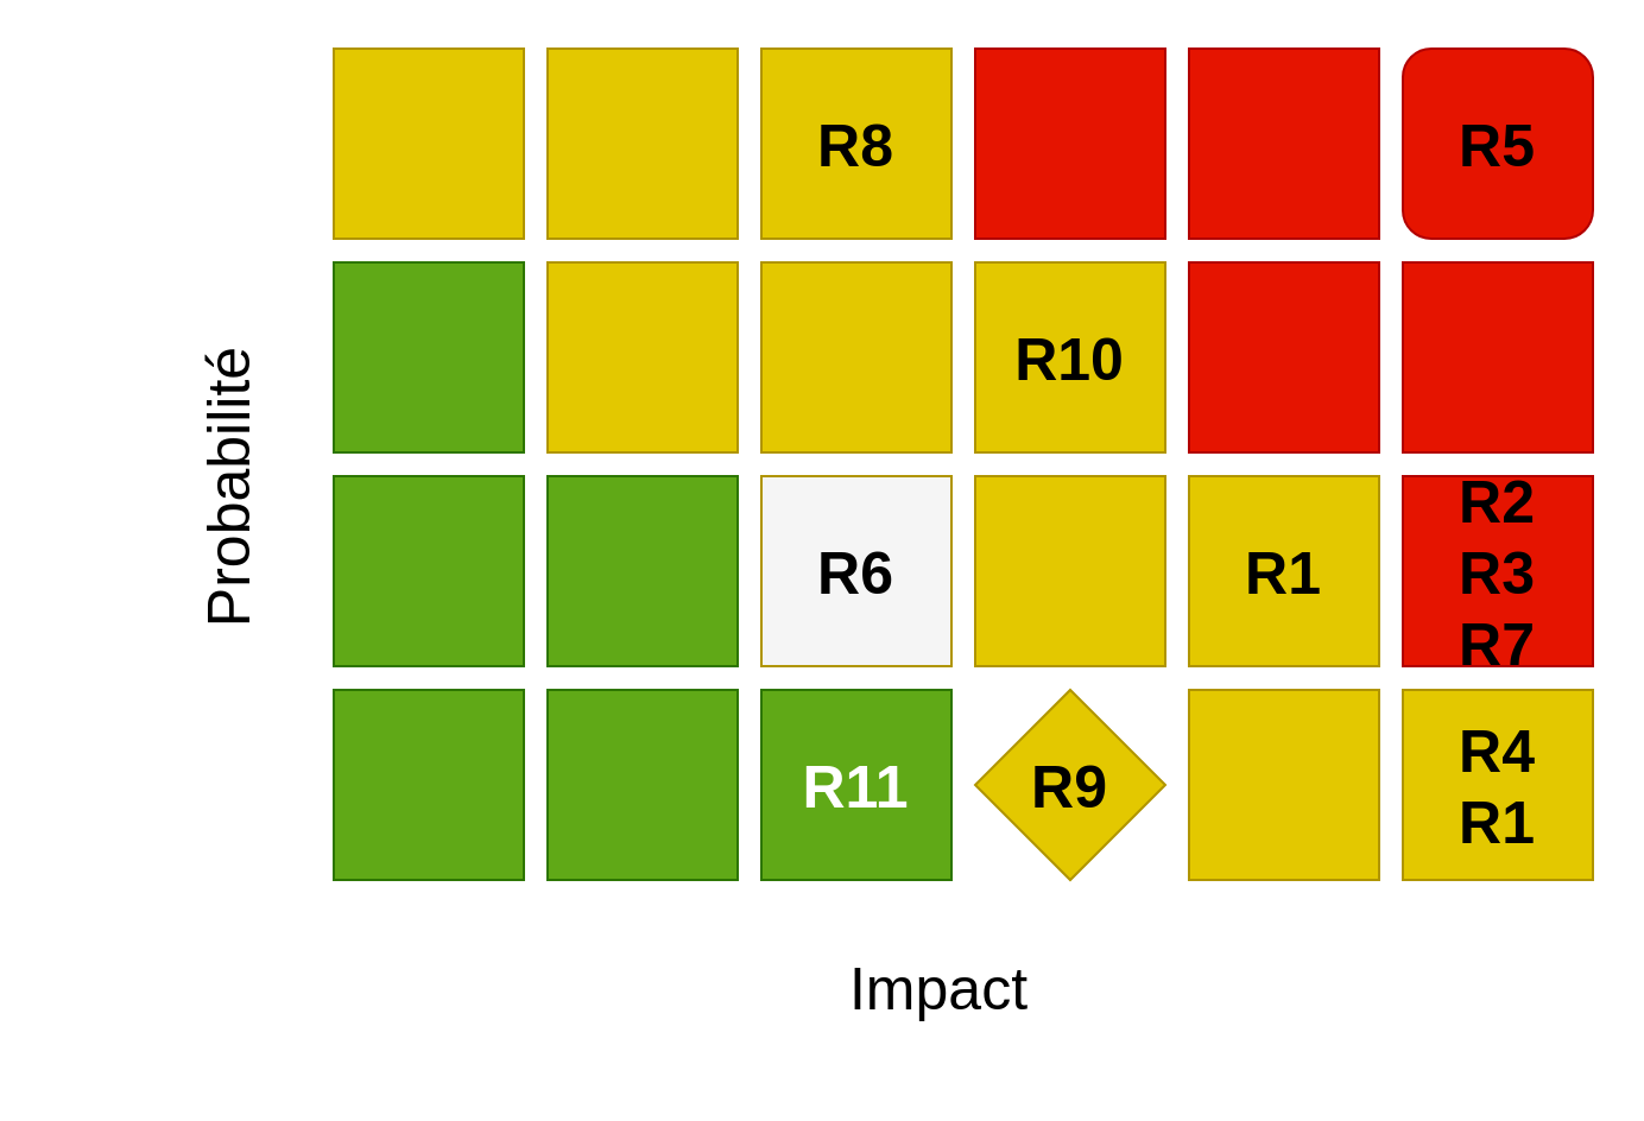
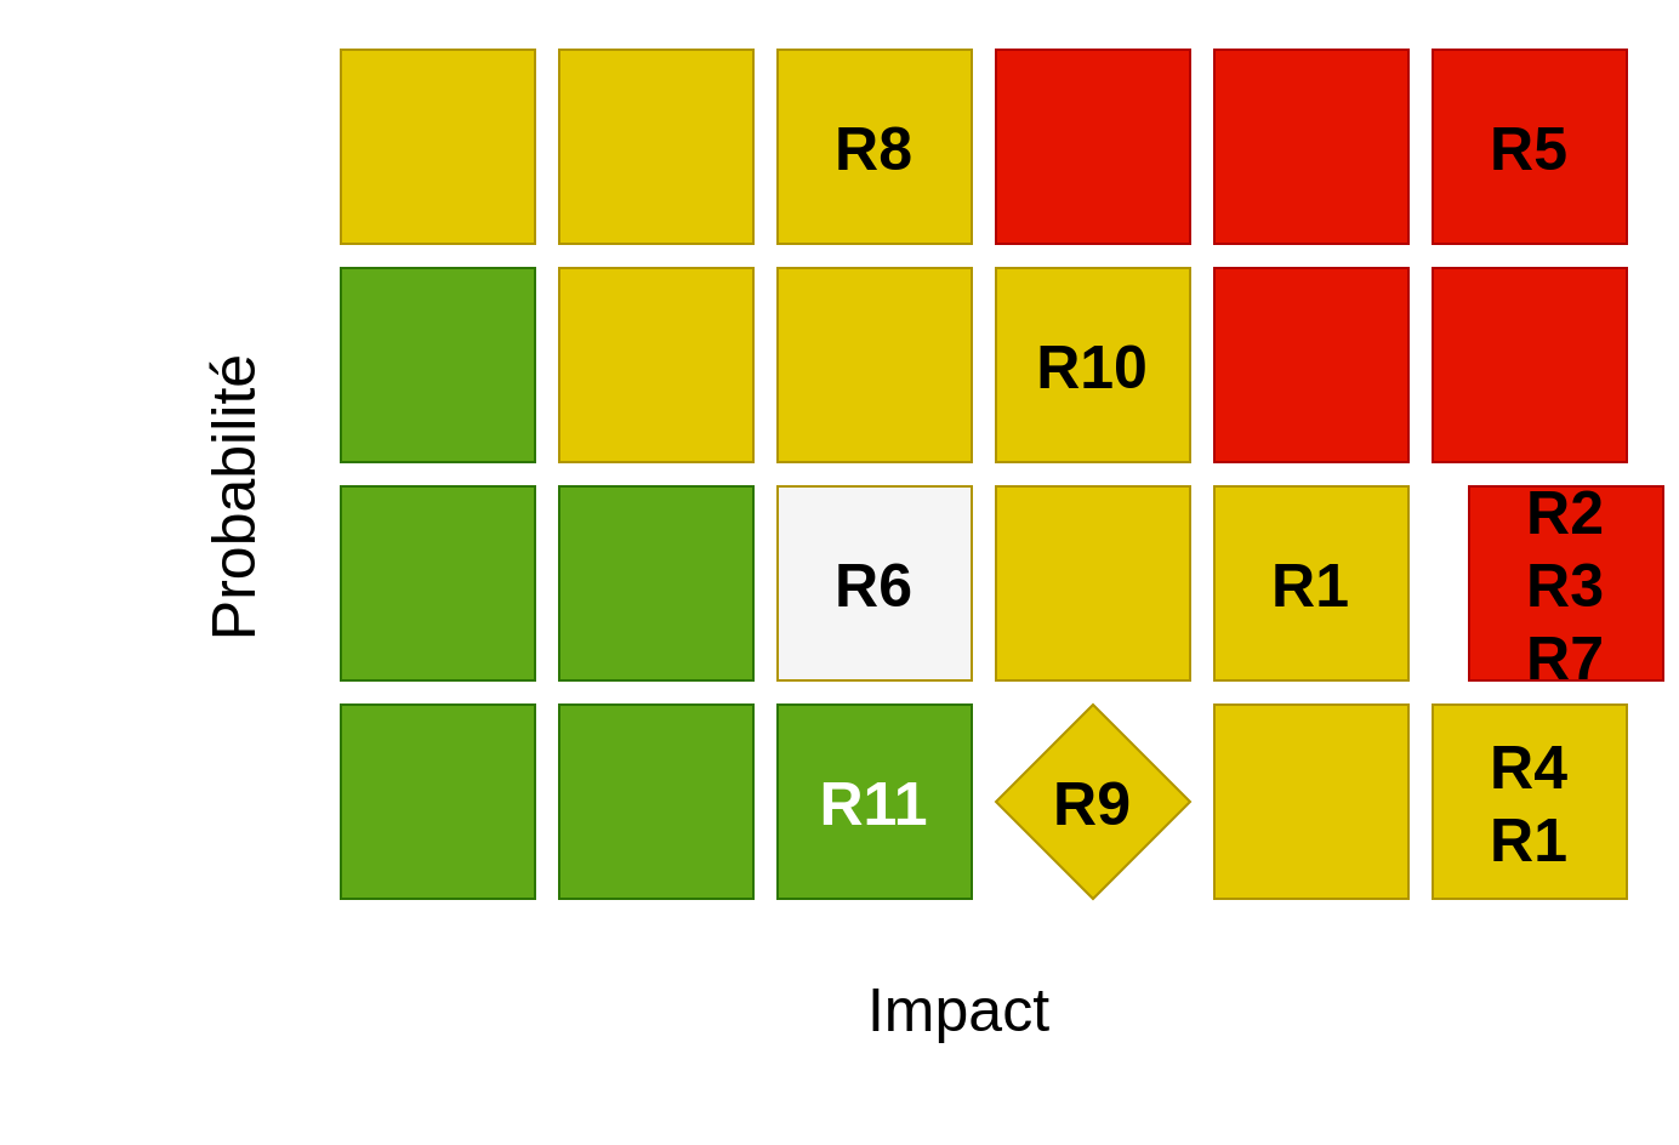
  <mxCell id="0" />
  <mxCell id="1" parent="0" />
  <mxCell id="2" value="" style="whiteSpace=wrap;html=1;aspect=fixed;fillColor=#e3c800;fontColor=#000000;strokeColor=#B09500;fontStyle=1;fontSize=25;" parent="1" vertex="1"><mxGeometry x="230" y="20" width="80" height="80" as="geometry" /></mxCell>
  <mxCell id="3" value="R8" style="whiteSpace=wrap;html=1;aspect=fixed;fillColor=#e3c800;fontColor=#000000;strokeColor=#B09500;fontStyle=1;fontSize=25;" parent="1" vertex="1"><mxGeometry x="320" y="20" width="80" height="80" as="geometry" /></mxCell>
  <mxCell id="4" value="" style="whiteSpace=wrap;html=1;aspect=fixed;fillColor=#e51400;fontColor=#ffffff;strokeColor=#B20000;fontStyle=1;fontSize=25;" parent="1" vertex="1"><mxGeometry x="410" y="20" width="80" height="80" as="geometry" /></mxCell>
  <mxCell id="5" value="" style="whiteSpace=wrap;html=1;aspect=fixed;fillColor=#e51400;fontColor=#ffffff;strokeColor=#B20000;fontStyle=1;fontSize=25;" parent="1" vertex="1"><mxGeometry x="500" y="20" width="80" height="80" as="geometry" /></mxCell>
- <mxCell id="6" value="&lt;span style=&quot;color: rgb(0, 0, 0);&quot;&gt;R5&lt;br&gt;&lt;/span&gt;" style="whiteSpace=wrap;html=1;aspect=fixed;fillColor=#e51400;fontColor=#ffffff;strokeColor=#B20000;fontStyle=1;fontSize=25;rounded=1;" parent="1" vertex="1"><mxGeometry x="590" y="20" width="80" height="80" as="geometry" /></mxCell>
+ <mxCell id="6" value="&lt;span style=&quot;color: rgb(0, 0, 0);&quot;&gt;R5&lt;br&gt;&lt;/span&gt;" style="whiteSpace=wrap;html=1;aspect=fixed;fillColor=#e51400;fontColor=#ffffff;strokeColor=#B20000;fontStyle=1;fontSize=25;" parent="1" vertex="1"><mxGeometry x="590" y="20" width="80" height="80" as="geometry" /></mxCell>
  <mxCell id="7" value="" style="whiteSpace=wrap;html=1;aspect=fixed;fillColor=#e3c800;fontColor=#000000;strokeColor=#B09500;fontStyle=1;fontSize=25;" parent="1" vertex="1"><mxGeometry x="140" y="20" width="80" height="80" as="geometry" /></mxCell>
  <mxCell id="8" value="" style="whiteSpace=wrap;html=1;aspect=fixed;fillColor=#e3c800;fontColor=#000000;strokeColor=#B09500;fontStyle=1;fontSize=25;" parent="1" vertex="1"><mxGeometry x="230" y="110" width="80" height="80" as="geometry" /></mxCell>
  <mxCell id="9" value="" style="whiteSpace=wrap;html=1;aspect=fixed;fillColor=#e3c800;fontColor=#000000;strokeColor=#B09500;fontStyle=1;fontSize=25;" parent="1" vertex="1"><mxGeometry x="320" y="110" width="80" height="80" as="geometry" /></mxCell>
  <mxCell id="10" value="R10" style="whiteSpace=wrap;html=1;aspect=fixed;fillColor=#e3c800;fontColor=#000000;strokeColor=#B09500;fontStyle=1;fontSize=25;" parent="1" vertex="1"><mxGeometry x="410" y="110" width="80" height="80" as="geometry" /></mxCell>
  <mxCell id="11" value="" style="whiteSpace=wrap;html=1;aspect=fixed;fillColor=#e51400;fontColor=#ffffff;strokeColor=#B20000;fontStyle=1;fontSize=25;" parent="1" vertex="1"><mxGeometry x="500" y="110" width="80" height="80" as="geometry" /></mxCell>
  <mxCell id="12" value="" style="whiteSpace=wrap;html=1;aspect=fixed;fillColor=#e51400;fontColor=#ffffff;strokeColor=#B20000;fontStyle=1;fontSize=25;" parent="1" vertex="1"><mxGeometry x="590" y="110" width="80" height="80" as="geometry" /></mxCell>
  <mxCell id="13" value="" style="whiteSpace=wrap;html=1;aspect=fixed;fillColor=#60a917;fontColor=#ffffff;strokeColor=#2D7600;fontStyle=1;fontSize=25;" parent="1" vertex="1"><mxGeometry x="140" y="110" width="80" height="80" as="geometry" /></mxCell>
  <mxCell id="14" value="" style="whiteSpace=wrap;html=1;aspect=fixed;fillColor=#60a917;fontColor=#ffffff;strokeColor=#2D7600;fontStyle=1;fontSize=25;" parent="1" vertex="1"><mxGeometry x="230" y="200" width="80" height="80" as="geometry" /></mxCell>
  <mxCell id="15" value="R6" style="whiteSpace=wrap;html=1;aspect=fixed;fillColor=#f5f5f5;fontColor=#000000;strokeColor=#B09500;fontStyle=1;fontSize=25;" parent="1" vertex="1"><mxGeometry x="320" y="200" width="80" height="80" as="geometry" /></mxCell>
  <mxCell id="16" value="" style="whiteSpace=wrap;html=1;aspect=fixed;fillColor=#e3c800;fontColor=#000000;strokeColor=#B09500;fontStyle=1;fontSize=25;" parent="1" vertex="1"><mxGeometry x="410" y="200" width="80" height="80" as="geometry" /></mxCell>
  <mxCell id="17" value="R1" style="whiteSpace=wrap;html=1;aspect=fixed;fillColor=#e3c800;fontColor=#000000;strokeColor=#B09500;fontStyle=1;fontSize=25;" parent="1" vertex="1"><mxGeometry x="500" y="200" width="80" height="80" as="geometry" /></mxCell>
- <mxCell id="18" value="&lt;span style=&quot;color: rgb(0, 0, 0);&quot;&gt;R2&lt;br&gt;&lt;/span&gt;&lt;span style=&quot;color: rgb(0, 0, 0);&quot;&gt;R3&lt;br&gt;R7&lt;br&gt;&lt;/span&gt;" style="whiteSpace=wrap;html=1;aspect=fixed;fillColor=#e51400;fontColor=#ffffff;strokeColor=#B20000;fontStyle=1;fontSize=25;" parent="1" vertex="1"><mxGeometry x="590" y="200" width="80" height="80" as="geometry" /></mxCell>
+ <mxCell id="18" value="&lt;span style=&quot;color: rgb(0, 0, 0);&quot;&gt;R2&lt;br&gt;&lt;/span&gt;&lt;span style=&quot;color: rgb(0, 0, 0);&quot;&gt;R3&lt;br&gt;R7&lt;br&gt;&lt;/span&gt;" style="whiteSpace=wrap;html=1;aspect=fixed;fillColor=#e51400;fontColor=#ffffff;strokeColor=#B20000;fontStyle=1;fontSize=25;" parent="1" vertex="1"><mxGeometry x="605" y="200" width="80" height="80" as="geometry" /></mxCell>
  <mxCell id="19" value="" style="whiteSpace=wrap;html=1;aspect=fixed;fillColor=#60a917;fontColor=#ffffff;strokeColor=#2D7600;fontStyle=1;fontSize=25;" parent="1" vertex="1"><mxGeometry x="140" y="200" width="80" height="80" as="geometry" /></mxCell>
  <mxCell id="20" value="" style="whiteSpace=wrap;html=1;aspect=fixed;fillColor=#60a917;fontColor=#ffffff;strokeColor=#2D7600;fontStyle=1;fontSize=25;" parent="1" vertex="1"><mxGeometry x="230" y="290" width="80" height="80" as="geometry" /></mxCell>
  <mxCell id="21" value="R11" style="whiteSpace=wrap;html=1;aspect=fixed;fillColor=#60a917;fontColor=#ffffff;strokeColor=#2D7600;fontStyle=1;fontSize=25;" parent="1" vertex="1"><mxGeometry x="320" y="290" width="80" height="80" as="geometry" /></mxCell>
  <mxCell id="22" value="R9" style="rhombus;whiteSpace=wrap;html=1;aspect=fixed;fillColor=#e3c800;fontColor=#000000;strokeColor=#B09500;fontStyle=1;fontSize=25;" parent="1" vertex="1"><mxGeometry x="410" y="290" width="80" height="80" as="geometry" /></mxCell>
  <mxCell id="23" value="" style="whiteSpace=wrap;html=1;aspect=fixed;fillColor=#e3c800;fontColor=#000000;strokeColor=#B09500;fontStyle=1;fontSize=25;" parent="1" vertex="1"><mxGeometry x="500" y="290" width="80" height="80" as="geometry" /></mxCell>
  <mxCell id="24" value="R4&lt;br&gt;R1" style="whiteSpace=wrap;html=1;aspect=fixed;fillColor=#e3c800;fontColor=#000000;strokeColor=#B09500;fontStyle=1;fontSize=25;" parent="1" vertex="1"><mxGeometry x="590" y="290" width="80" height="80" as="geometry" /></mxCell>
  <mxCell id="25" value="" style="whiteSpace=wrap;html=1;aspect=fixed;fillColor=#60a917;fontColor=#ffffff;strokeColor=#2D7600;fontStyle=1;fontSize=25;" parent="1" vertex="1"><mxGeometry x="140" y="290" width="80" height="80" as="geometry" /></mxCell>
  <mxCell id="26" value="&lt;font style=&quot;font-size: 25px;&quot;&gt;Probabilité&lt;/font&gt;" style="text;html=1;strokeColor=none;fillColor=none;align=center;verticalAlign=middle;whiteSpace=wrap;rounded=0;rotation=-90;" parent="1" vertex="1"><mxGeometry y="170" width="150" height="70" as="geometry" x="20" /></mxCell>
  <mxCell id="27" value="&lt;font style=&quot;font-size: 25px;&quot;&gt;Impact&lt;/font&gt;" style="text;html=1;strokeColor=none;fillColor=none;align=center;verticalAlign=middle;whiteSpace=wrap;rounded=0;rotation=0;" parent="1" vertex="1"><mxGeometry x="320" y="380" width="150" height="70" as="geometry" /></mxCell>
